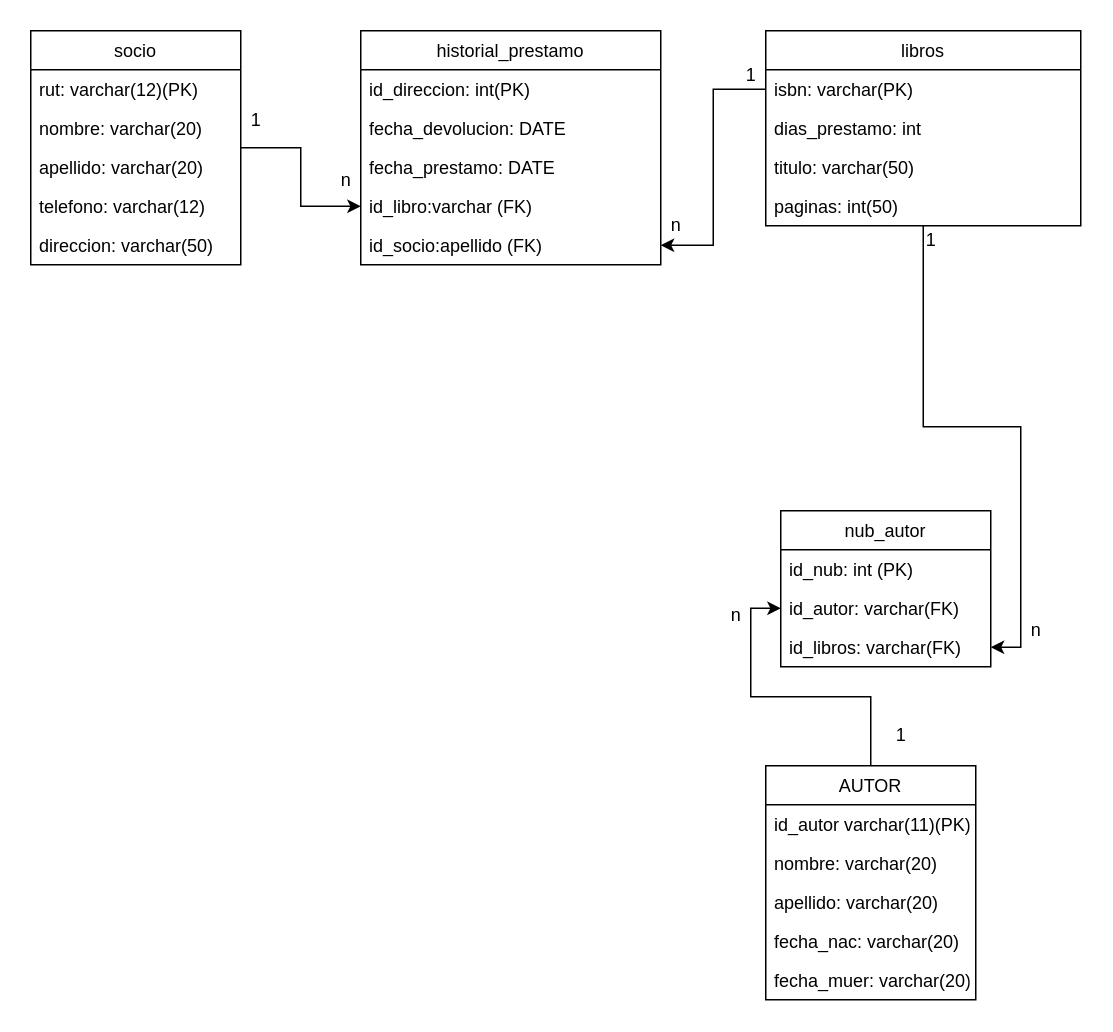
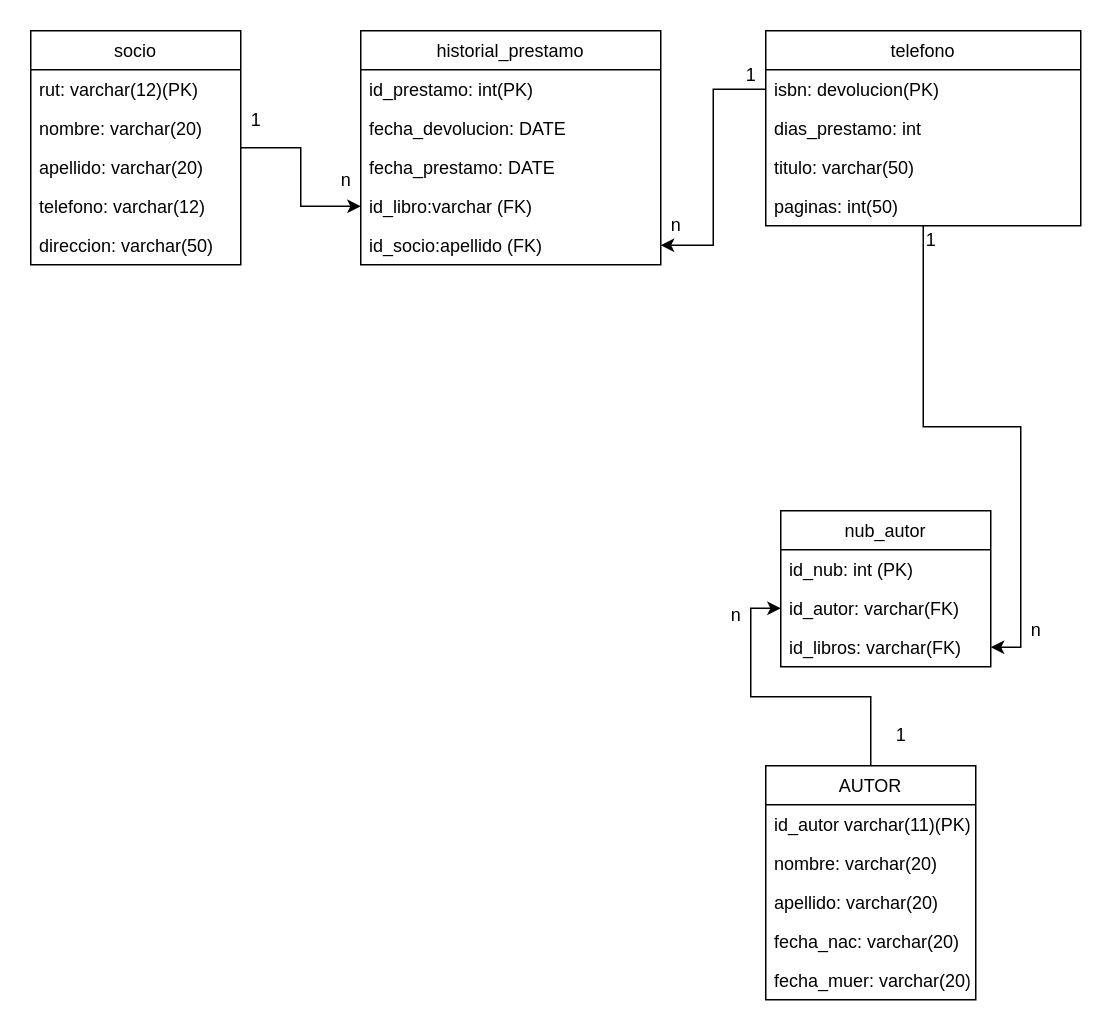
  <mxCell id="0" />
  <mxCell id="1" parent="0" />
  <mxCell id="2" value="" style="edgeStyle=orthogonalEdgeStyle;rounded=0;orthogonalLoop=1;jettySize=auto;html=1;" parent="1" source="3" target="13" edge="1"><mxGeometry relative="1" as="geometry" /></mxCell>
  <mxCell id="3" value="socio" style="swimlane;fontStyle=0;childLayout=stackLayout;horizontal=1;startSize=26;fillColor=none;horizontalStack=0;resizeParent=1;resizeParentMax=0;resizeLast=0;collapsible=1;marginBottom=0;" parent="1" vertex="1"><mxGeometry x="20" y="20" width="140" height="156" as="geometry" /></mxCell>
  <mxCell id="4" value="rut: varchar(12)(PK)" style="text;strokeColor=none;fillColor=none;align=left;verticalAlign=top;spacingLeft=4;spacingRight=4;overflow=hidden;rotatable=0;points=[[0,0.5],[1,0.5]];portConstraint=eastwest;" parent="3" vertex="1"><mxGeometry y="26" width="140" height="26" as="geometry" /></mxCell>
  <mxCell id="5" value="nombre: varchar(20)" style="text;strokeColor=none;fillColor=none;align=left;verticalAlign=top;spacingLeft=4;spacingRight=4;overflow=hidden;rotatable=0;points=[[0,0.5],[1,0.5]];portConstraint=eastwest;" parent="3" vertex="1"><mxGeometry y="52" width="140" height="26" as="geometry" /></mxCell>
  <mxCell id="6" value="apellido: varchar(20)" style="text;strokeColor=none;fillColor=none;align=left;verticalAlign=top;spacingLeft=4;spacingRight=4;overflow=hidden;rotatable=0;points=[[0,0.5],[1,0.5]];portConstraint=eastwest;" parent="3" vertex="1"><mxGeometry y="78" width="140" height="26" as="geometry" /></mxCell>
  <mxCell id="7" value="telefono: varchar(12)" style="text;strokeColor=none;fillColor=none;align=left;verticalAlign=top;spacingLeft=4;spacingRight=4;overflow=hidden;rotatable=0;points=[[0,0.5],[1,0.5]];portConstraint=eastwest;" parent="3" vertex="1"><mxGeometry y="104" width="140" height="26" as="geometry" /></mxCell>
  <mxCell id="8" value="direccion: varchar(50)" style="text;strokeColor=none;fillColor=none;align=left;verticalAlign=top;spacingLeft=4;spacingRight=4;overflow=hidden;rotatable=0;points=[[0,0.5],[1,0.5]];portConstraint=eastwest;" parent="3" vertex="1"><mxGeometry y="130" width="140" height="26" as="geometry" /></mxCell>
  <mxCell id="9" value="historial_prestamo" style="swimlane;fontStyle=0;childLayout=stackLayout;horizontal=1;startSize=26;fillColor=none;horizontalStack=0;resizeParent=1;resizeParentMax=0;resizeLast=0;collapsible=1;marginBottom=0;" parent="1" vertex="1"><mxGeometry x="240" y="20" width="200" height="156" as="geometry" /></mxCell>
- <mxCell id="10" value="id_direccion: int(PK)" style="text;strokeColor=none;fillColor=none;align=left;verticalAlign=top;spacingLeft=4;spacingRight=4;overflow=hidden;rotatable=0;points=[[0,0.5],[1,0.5]];portConstraint=eastwest;" parent="9" vertex="1"><mxGeometry y="26" width="200" height="26" as="geometry" /></mxCell>
+ <mxCell id="10" value="id_prestamo: int(PK)" style="text;strokeColor=none;fillColor=none;align=left;verticalAlign=top;spacingLeft=4;spacingRight=4;overflow=hidden;rotatable=0;points=[[0,0.5],[1,0.5]];portConstraint=eastwest;" parent="9" vertex="1"><mxGeometry y="26" width="200" height="26" as="geometry" /></mxCell>
  <mxCell id="11" value="fecha_devolucion: DATE" style="text;strokeColor=none;fillColor=none;align=left;verticalAlign=top;spacingLeft=4;spacingRight=4;overflow=hidden;rotatable=0;points=[[0,0.5],[1,0.5]];portConstraint=eastwest;" parent="9" vertex="1"><mxGeometry y="52" width="200" height="26" as="geometry" /></mxCell>
  <mxCell id="12" value="fecha_prestamo: DATE" style="text;strokeColor=none;fillColor=none;align=left;verticalAlign=top;spacingLeft=4;spacingRight=4;overflow=hidden;rotatable=0;points=[[0,0.5],[1,0.5]];portConstraint=eastwest;" parent="9" vertex="1"><mxGeometry y="78" width="200" height="26" as="geometry" /></mxCell>
  <mxCell id="13" value="id_libro:varchar (FK)" style="text;strokeColor=none;fillColor=none;align=left;verticalAlign=top;spacingLeft=4;spacingRight=4;overflow=hidden;rotatable=0;points=[[0,0.5],[1,0.5]];portConstraint=eastwest;" parent="9" vertex="1"><mxGeometry y="104" width="200" height="26" as="geometry" /></mxCell>
  <mxCell id="14" value="id_socio:apellido (FK)" style="text;strokeColor=none;fillColor=none;align=left;verticalAlign=top;spacingLeft=4;spacingRight=4;overflow=hidden;rotatable=0;points=[[0,0.5],[1,0.5]];portConstraint=eastwest;" parent="9" vertex="1"><mxGeometry y="130" width="200" height="26" as="geometry" /></mxCell>
  <mxCell id="15" value="" style="edgeStyle=orthogonalEdgeStyle;rounded=0;orthogonalLoop=1;jettySize=auto;html=1;exitX=0;exitY=0.5;exitDx=0;exitDy=0;" parent="1" source="18" target="14" edge="1"><mxGeometry relative="1" as="geometry" /></mxCell>
  <mxCell id="16" style="edgeStyle=orthogonalEdgeStyle;rounded=0;orthogonalLoop=1;jettySize=auto;html=1;entryX=1;entryY=0.5;entryDx=0;entryDy=0;" parent="1" source="17" target="25" edge="1"><mxGeometry relative="1" as="geometry"><mxPoint x="615" y="230" as="targetPoint" /></mxGeometry></mxCell>
- <mxCell id="17" value="libros" style="swimlane;fontStyle=0;childLayout=stackLayout;horizontal=1;startSize=26;fillColor=none;horizontalStack=0;resizeParent=1;resizeParentMax=0;resizeLast=0;collapsible=1;marginBottom=0;" parent="1" vertex="1"><mxGeometry x="510" y="20" width="210" height="130" as="geometry" /></mxCell>
- <mxCell id="18" value="isbn: varchar(PK)" style="text;strokeColor=none;fillColor=none;align=left;verticalAlign=top;spacingLeft=4;spacingRight=4;overflow=hidden;rotatable=0;points=[[0,0.5],[1,0.5]];portConstraint=eastwest;" parent="17" vertex="1"><mxGeometry y="26" width="210" height="26" as="geometry" /></mxCell>
+ <mxCell id="17" value="telefono" style="swimlane;fontStyle=0;childLayout=stackLayout;horizontal=1;startSize=26;fillColor=none;horizontalStack=0;resizeParent=1;resizeParentMax=0;resizeLast=0;collapsible=1;marginBottom=0;" parent="1" vertex="1"><mxGeometry x="510" y="20" width="210" height="130" as="geometry" /></mxCell>
+ <mxCell id="18" value="isbn: devolucion(PK)" style="text;strokeColor=none;fillColor=none;align=left;verticalAlign=top;spacingLeft=4;spacingRight=4;overflow=hidden;rotatable=0;points=[[0,0.5],[1,0.5]];portConstraint=eastwest;" parent="17" vertex="1"><mxGeometry y="26" width="210" height="26" as="geometry" /></mxCell>
  <mxCell id="19" value="dias_prestamo: int" style="text;strokeColor=none;fillColor=none;align=left;verticalAlign=top;spacingLeft=4;spacingRight=4;overflow=hidden;rotatable=0;points=[[0,0.5],[1,0.5]];portConstraint=eastwest;" parent="17" vertex="1"><mxGeometry y="52" width="210" height="26" as="geometry" /></mxCell>
  <mxCell id="20" value="titulo: varchar(50)" style="text;strokeColor=none;fillColor=none;align=left;verticalAlign=top;spacingLeft=4;spacingRight=4;overflow=hidden;rotatable=0;points=[[0,0.5],[1,0.5]];portConstraint=eastwest;" parent="17" vertex="1"><mxGeometry y="78" width="210" height="26" as="geometry" /></mxCell>
  <mxCell id="21" value="paginas: int(50)" style="text;strokeColor=none;fillColor=none;align=left;verticalAlign=top;spacingLeft=4;spacingRight=4;overflow=hidden;rotatable=0;points=[[0,0.5],[1,0.5]];portConstraint=eastwest;" parent="17" vertex="1"><mxGeometry y="104" width="210" height="26" as="geometry" /></mxCell>
  <mxCell id="22" value="nub_autor" style="swimlane;fontStyle=0;childLayout=stackLayout;horizontal=1;startSize=26;fillColor=none;horizontalStack=0;resizeParent=1;resizeParentMax=0;resizeLast=0;collapsible=1;marginBottom=0;" parent="1" vertex="1"><mxGeometry x="520" y="340" width="140" height="104" as="geometry" /></mxCell>
  <mxCell id="23" value="id_nub: int (PK)" style="text;strokeColor=none;fillColor=none;align=left;verticalAlign=top;spacingLeft=4;spacingRight=4;overflow=hidden;rotatable=0;points=[[0,0.5],[1,0.5]];portConstraint=eastwest;" parent="22" vertex="1"><mxGeometry y="26" width="140" height="26" as="geometry" /></mxCell>
  <mxCell id="24" value="id_autor: varchar(FK)" style="text;strokeColor=none;fillColor=none;align=left;verticalAlign=top;spacingLeft=4;spacingRight=4;overflow=hidden;rotatable=0;points=[[0,0.5],[1,0.5]];portConstraint=eastwest;" parent="22" vertex="1"><mxGeometry y="52" width="140" height="26" as="geometry" /></mxCell>
  <mxCell id="25" value="id_libros: varchar(FK)" style="text;strokeColor=none;fillColor=none;align=left;verticalAlign=top;spacingLeft=4;spacingRight=4;overflow=hidden;rotatable=0;points=[[0,0.5],[1,0.5]];portConstraint=eastwest;" parent="22" vertex="1"><mxGeometry y="78" width="140" height="26" as="geometry" /></mxCell>
  <mxCell id="26" value="" style="edgeStyle=orthogonalEdgeStyle;rounded=0;orthogonalLoop=1;jettySize=auto;html=1;entryX=0;entryY=0.5;entryDx=0;entryDy=0;" parent="1" source="27" target="24" edge="1"><mxGeometry relative="1" as="geometry" /></mxCell>
  <mxCell id="27" value="AUTOR" style="swimlane;fontStyle=0;childLayout=stackLayout;horizontal=1;startSize=26;fillColor=none;horizontalStack=0;resizeParent=1;resizeParentMax=0;resizeLast=0;collapsible=1;marginBottom=0;" parent="1" vertex="1"><mxGeometry x="510" y="510" width="140" height="156" as="geometry" /></mxCell>
  <mxCell id="28" value="id_autor varchar(11)(PK)" style="text;strokeColor=none;fillColor=none;align=left;verticalAlign=top;spacingLeft=4;spacingRight=4;overflow=hidden;rotatable=0;points=[[0,0.5],[1,0.5]];portConstraint=eastwest;" parent="27" vertex="1"><mxGeometry y="26" width="140" height="26" as="geometry" /></mxCell>
  <mxCell id="29" value="nombre: varchar(20)" style="text;strokeColor=none;fillColor=none;align=left;verticalAlign=top;spacingLeft=4;spacingRight=4;overflow=hidden;rotatable=0;points=[[0,0.5],[1,0.5]];portConstraint=eastwest;" parent="27" vertex="1"><mxGeometry y="52" width="140" height="26" as="geometry" /></mxCell>
  <mxCell id="30" value="apellido: varchar(20)" style="text;strokeColor=none;fillColor=none;align=left;verticalAlign=top;spacingLeft=4;spacingRight=4;overflow=hidden;rotatable=0;points=[[0,0.5],[1,0.5]];portConstraint=eastwest;" parent="27" vertex="1"><mxGeometry y="78" width="140" height="26" as="geometry" /></mxCell>
  <mxCell id="31" value="fecha_nac: varchar(20)" style="text;strokeColor=none;fillColor=none;align=left;verticalAlign=top;spacingLeft=4;spacingRight=4;overflow=hidden;rotatable=0;points=[[0,0.5],[1,0.5]];portConstraint=eastwest;" parent="27" vertex="1"><mxGeometry y="104" width="140" height="26" as="geometry" /></mxCell>
  <mxCell id="32" value="fecha_muer: varchar(20)" style="text;strokeColor=none;fillColor=none;align=left;verticalAlign=top;spacingLeft=4;spacingRight=4;overflow=hidden;rotatable=0;points=[[0,0.5],[1,0.5]];portConstraint=eastwest;" parent="27" vertex="1"><mxGeometry y="130" width="140" height="26" as="geometry" /></mxCell>
  <mxCell id="33" value="n" style="text;html=1;align=center;verticalAlign=middle;resizable=0;points=[];autosize=1;strokeColor=none;fillColor=none;" parent="1" vertex="1"><mxGeometry x="220" y="110" width="20" height="20" as="geometry" /></mxCell>
  <mxCell id="34" value="1" style="text;html=1;align=center;verticalAlign=middle;resizable=0;points=[];autosize=1;strokeColor=none;fillColor=none;" parent="1" vertex="1"><mxGeometry x="160" y="70" width="20" height="20" as="geometry" /></mxCell>
  <mxCell id="35" value="n" style="text;html=1;align=center;verticalAlign=middle;resizable=0;points=[];autosize=1;strokeColor=none;fillColor=none;" parent="1" vertex="1"><mxGeometry x="440" y="140" width="20" height="20" as="geometry" /></mxCell>
  <mxCell id="36" value="1" style="text;html=1;align=center;verticalAlign=middle;resizable=0;points=[];autosize=1;strokeColor=none;fillColor=none;" parent="1" vertex="1"><mxGeometry x="490" y="40" width="20" height="20" as="geometry" /></mxCell>
  <mxCell id="37" value="1" style="text;html=1;align=center;verticalAlign=middle;resizable=0;points=[];autosize=1;strokeColor=none;fillColor=none;" parent="1" vertex="1"><mxGeometry x="610" y="150" width="20" height="20" as="geometry" /></mxCell>
  <mxCell id="38" value="n" style="text;html=1;align=center;verticalAlign=middle;resizable=0;points=[];autosize=1;strokeColor=none;fillColor=none;" parent="1" vertex="1"><mxGeometry x="680" y="410" width="20" height="20" as="geometry" /></mxCell>
  <mxCell id="39" value="1" style="text;html=1;align=center;verticalAlign=middle;resizable=0;points=[];autosize=1;strokeColor=none;fillColor=none;" parent="1" vertex="1"><mxGeometry x="590" y="480" width="20" height="20" as="geometry" /></mxCell>
  <mxCell id="40" value="n" style="text;html=1;align=center;verticalAlign=middle;resizable=0;points=[];autosize=1;strokeColor=none;fillColor=none;" parent="1" vertex="1"><mxGeometry x="480" y="400" width="20" height="20" as="geometry" /></mxCell>
